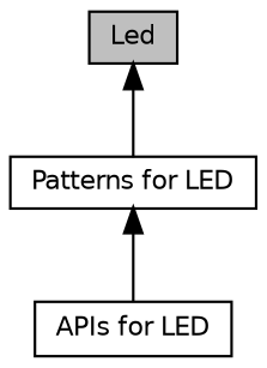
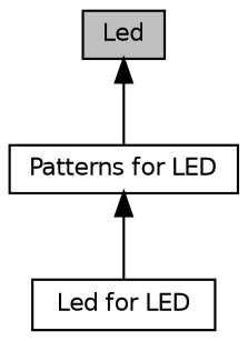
  digraph {
    rankdir=TB
    node [color=black fillcolor=white fontname=Helvetica fontsize=10 shape=record style=filled]
    edge [dir=back fontname=Helvetica fontsize=10 labelfontname=Helvetica labelfontsize=10 shape=plaintext style=solid]
    n1 [fillcolor=grey75 fontcolor=black height=0.2 label=Led width=0.4]
    n2 [height=0.2 label="Patterns for LED" width=0.4]
-   n3 [height=0.2 label="APIs for LED" width=0.4]
+   n3 [height=0.2 label="Led for LED" width=0.4]
    n1 -> n2
    n2 -> n3
  }
